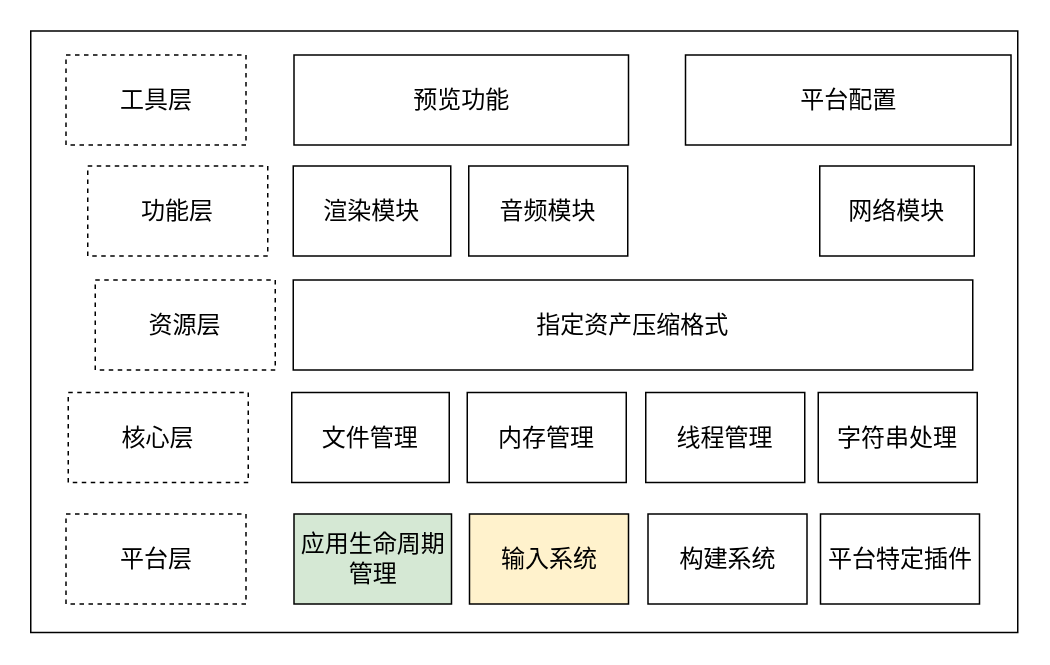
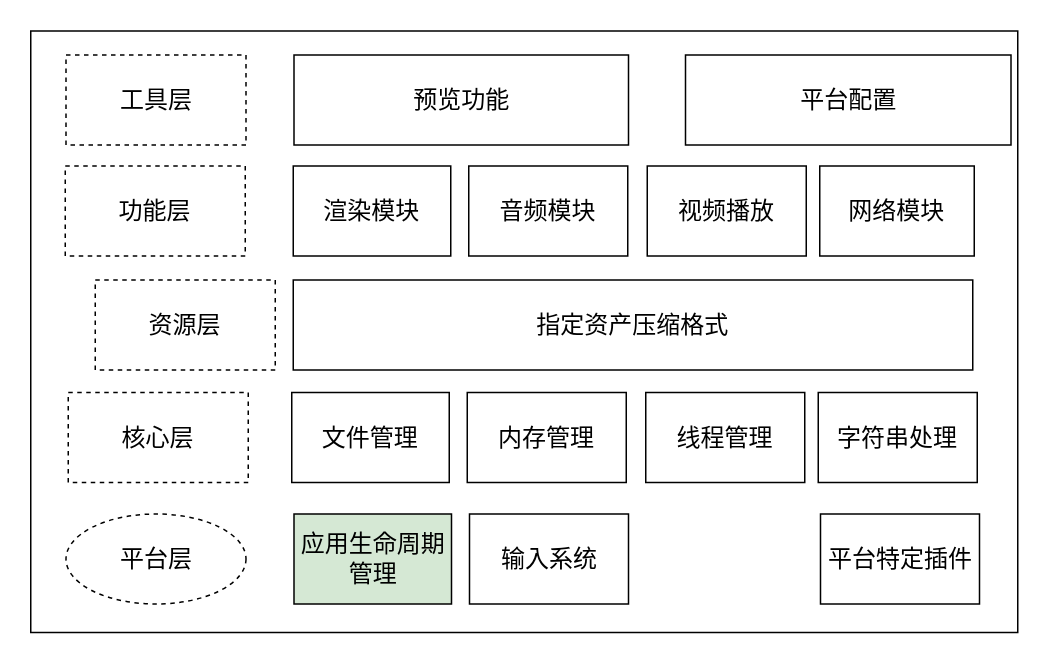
  <mxCell id="0" />
  <mxCell id="1" parent="0" />
  <mxCell id="2" value="" style="rounded=0;whiteSpace=wrap;html=1;fontFamily=Times New Roman;fontSize=16;" parent="1" vertex="1"><mxGeometry x="20" y="20" width="658" height="401" as="geometry" /></mxCell>
  <mxCell id="3" value="工具层" style="rounded=0;whiteSpace=wrap;html=1;fontFamily=Times New Roman;fontSize=16;dashed=1;" parent="1" vertex="1"><mxGeometry x="43.5" y="36" width="120" height="60" as="geometry" /></mxCell>
- <mxCell id="4" value="功能层" style="rounded=0;whiteSpace=wrap;html=1;fontFamily=Times New Roman;fontSize=16;dashed=1;" parent="1" vertex="1"><mxGeometry x="58" y="110" width="120" height="60" as="geometry" /></mxCell>
+ <mxCell id="4" value="功能层" style="rounded=0;whiteSpace=wrap;html=1;fontFamily=Times New Roman;fontSize=16;dashed=1;" parent="1" vertex="1"><mxGeometry x="43" y="110" width="120" height="60" as="geometry" /></mxCell>
  <mxCell id="5" value="资源层" style="rounded=0;whiteSpace=wrap;html=1;fontFamily=Times New Roman;fontSize=16;dashed=1;" parent="1" vertex="1"><mxGeometry x="63" y="186" width="120" height="60" as="geometry" /></mxCell>
  <mxCell id="6" value="核心层" style="rounded=0;whiteSpace=wrap;html=1;fontFamily=Times New Roman;fontSize=16;dashed=1;" parent="1" vertex="1"><mxGeometry x="45" y="261" width="120" height="60" as="geometry" /></mxCell>
- <mxCell id="7" value="平台层" style="rounded=0;whiteSpace=wrap;html=1;fontFamily=Times New Roman;fontSize=16;dashed=1;" parent="1" vertex="1"><mxGeometry x="43.5" y="342" width="120" height="60" as="geometry" /></mxCell>
+ <mxCell id="7" value="平台层" style="ellipse;whiteSpace=wrap;html=1;fontFamily=Times New Roman;fontSize=16;dashed=1;" parent="1" vertex="1"><mxGeometry x="43.5" y="342" width="120" height="60" as="geometry" /></mxCell>
  <mxCell id="8" value="预览功能" style="rounded=0;whiteSpace=wrap;html=1;fontFamily=Times New Roman;fontSize=16;" parent="1" vertex="1"><mxGeometry x="195.5" y="36" width="223" height="60" as="geometry" /></mxCell>
  <mxCell id="9" value="平台配置" style="rounded=0;whiteSpace=wrap;html=1;fontFamily=Times New Roman;fontSize=16;" parent="1" vertex="1"><mxGeometry x="456.5" y="36" width="217" height="60" as="geometry" /></mxCell>
  <mxCell id="10" value="渲染模块" style="rounded=0;whiteSpace=wrap;html=1;fontFamily=Times New Roman;fontSize=16;" parent="1" vertex="1"><mxGeometry x="195" y="110" width="105" height="60" as="geometry" /></mxCell>
  <mxCell id="11" value="音频模块" style="rounded=0;whiteSpace=wrap;html=1;fontFamily=Times New Roman;fontSize=16;" parent="1" vertex="1"><mxGeometry x="312" y="110" width="106" height="60" as="geometry" /></mxCell>
+ <mxCell id="12" value="视频播放" style="rounded=0;whiteSpace=wrap;html=1;fontFamily=Times New Roman;fontSize=16;" parent="1" vertex="1"><mxGeometry x="431" y="110" width="106" height="60" as="geometry" /></mxCell>
  <mxCell id="13" value="网络模块" style="rounded=0;whiteSpace=wrap;html=1;fontFamily=Times New Roman;fontSize=16;" parent="1" vertex="1"><mxGeometry x="546" y="110" width="103" height="60" as="geometry" /></mxCell>
  <mxCell id="14" value="指定资产压缩格式" style="rounded=0;whiteSpace=wrap;html=1;fontFamily=Times New Roman;fontSize=16;" parent="1" vertex="1"><mxGeometry x="195" y="186" width="453" height="60" as="geometry" /></mxCell>
  <mxCell id="15" value="文件管理" style="rounded=0;whiteSpace=wrap;html=1;fontFamily=Times New Roman;fontSize=16;" parent="1" vertex="1"><mxGeometry x="194" y="261" width="105" height="60" as="geometry" /></mxCell>
  <mxCell id="16" value="内存管理" style="rounded=0;whiteSpace=wrap;html=1;fontFamily=Times New Roman;fontSize=16;" parent="1" vertex="1"><mxGeometry x="311" y="261" width="106" height="60" as="geometry" /></mxCell>
  <mxCell id="17" value="线程管理" style="rounded=0;whiteSpace=wrap;html=1;fontFamily=Times New Roman;fontSize=16;" parent="1" vertex="1"><mxGeometry x="430" y="261" width="106" height="60" as="geometry" /></mxCell>
  <mxCell id="18" value="字符串处理" style="rounded=0;whiteSpace=wrap;html=1;fontFamily=Times New Roman;fontSize=16;" parent="1" vertex="1"><mxGeometry x="545" y="261" width="106" height="60" as="geometry" /></mxCell>
  <mxCell id="19" value="应用生命周期管理" style="rounded=0;whiteSpace=wrap;html=1;fontFamily=Times New Roman;fontSize=16;fillColor=#d5e8d4;" parent="1" vertex="1"><mxGeometry x="195.5" y="342" width="105" height="60" as="geometry" /></mxCell>
- <mxCell id="20" value="输入系统" style="rounded=0;whiteSpace=wrap;html=1;fontFamily=Times New Roman;fontSize=16;fillColor=#fff2cc;" parent="1" vertex="1"><mxGeometry x="312.5" y="342" width="106" height="60" as="geometry" /></mxCell>
- <mxCell id="21" value="构建系统" style="rounded=0;whiteSpace=wrap;html=1;fontFamily=Times New Roman;fontSize=16;" parent="1" vertex="1"><mxGeometry x="431.5" y="342" width="106" height="60" as="geometry" /></mxCell>
+ <mxCell id="20" value="输入系统" style="rounded=0;whiteSpace=wrap;html=1;fontFamily=Times New Roman;fontSize=16;" parent="1" vertex="1"><mxGeometry x="312.5" y="342" width="106" height="60" as="geometry" /></mxCell>
  <mxCell id="22" value="平台特定插件" style="rounded=0;whiteSpace=wrap;html=1;fontFamily=Times New Roman;fontSize=16;" parent="1" vertex="1"><mxGeometry x="546.5" y="342" width="106" height="60" as="geometry" /></mxCell>
